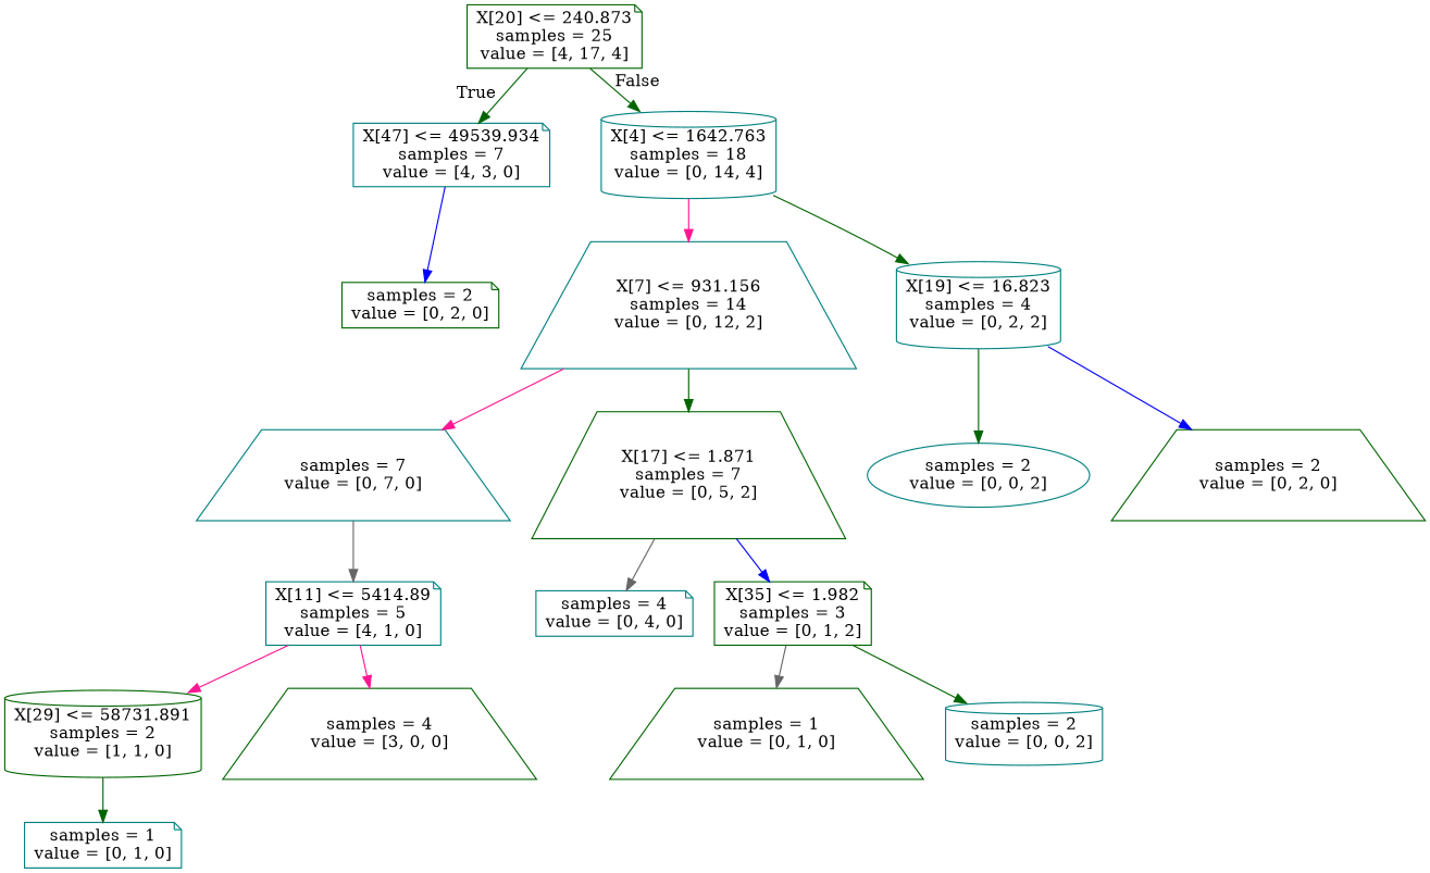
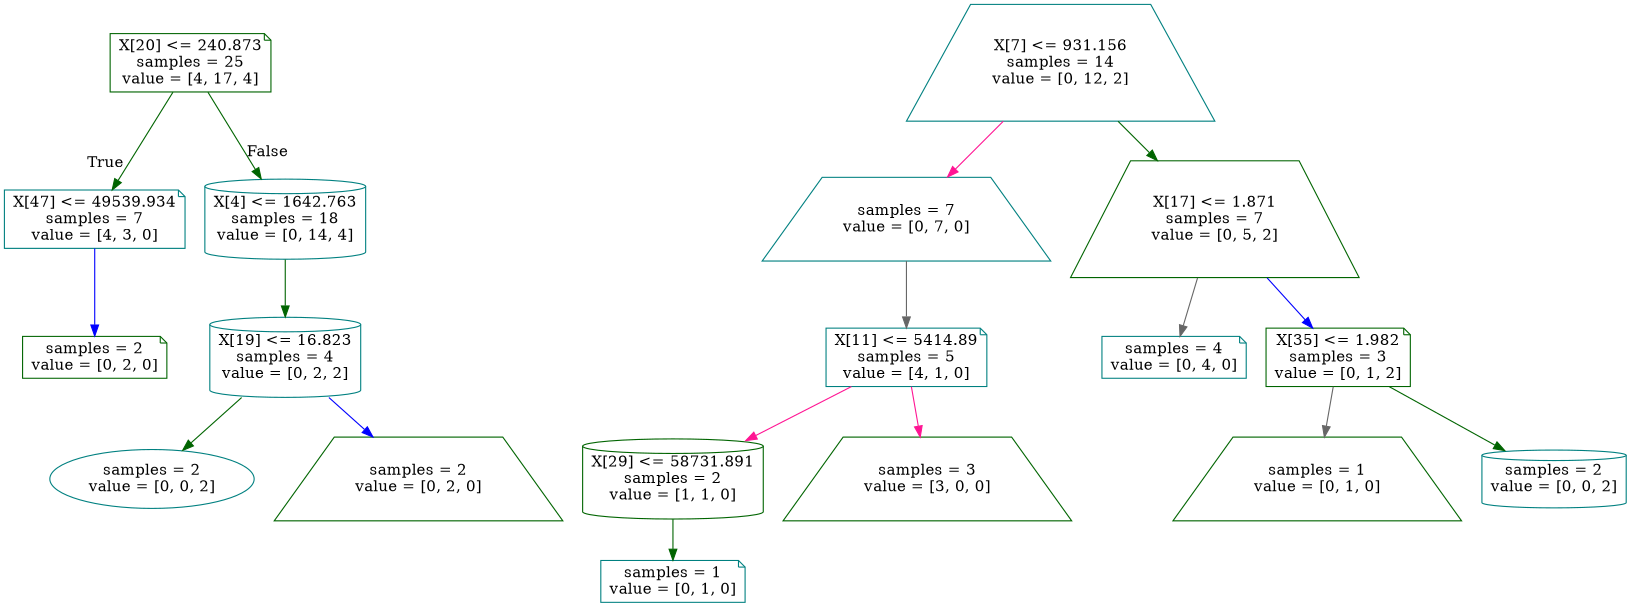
  digraph {
    node [color=teal shape=note]
    edge [color=darkgreen]
    n1 [color=darkgreen label="X[20] <= 240.873\nsamples = 25\nvalue = [4, 17, 4]"]
    n2 [label="X[47] <= 49539.934\nsamples = 7\nvalue = [4, 3, 0]"]
    n3 [label="X[4] <= 1642.763\nsamples = 18\nvalue = [0, 14, 4]" shape=cylinder]
    n4 [color=darkgreen label="samples = 2\nvalue = [0, 2, 0]"]
    n5 [label="X[7] <= 931.156\nsamples = 14\nvalue = [0, 12, 2]" shape=trapezium]
    n6 [label="X[19] <= 16.823\nsamples = 4\nvalue = [0, 2, 2]" shape=cylinder]
    n7 [label="X[11] <= 5414.89\nsamples = 5\nvalue = [4, 1, 0]"]
    n8 [color=darkgreen label="X[29] <= 58731.891\nsamples = 2\nvalue = [1, 1, 0]" shape=cylinder]
-   n9 [color=darkgreen label="samples = 4\nvalue = [3, 0, 0]" shape=trapezium]
+   n9 [color=darkgreen label="samples = 3\nvalue = [3, 0, 0]" shape=trapezium]
    n10 [label="samples = 1\nvalue = [0, 1, 0]"]
    n11 [label="samples = 7\nvalue = [0, 7, 0]" shape=trapezium]
    n12 [color=darkgreen label="X[17] <= 1.871\nsamples = 7\nvalue = [0, 5, 2]" shape=trapezium]
    n13 [label="samples = 2\nvalue = [0, 0, 2]" shape=ellipse]
    n14 [color=darkgreen label="samples = 2\nvalue = [0, 2, 0]" shape=trapezium]
    n15 [label="samples = 4\nvalue = [0, 4, 0]"]
    n16 [color=darkgreen label="X[35] <= 1.982\nsamples = 3\nvalue = [0, 1, 2]"]
    n17 [color=darkgreen label="samples = 1\nvalue = [0, 1, 0]" shape=trapezium]
    n18 [label="samples = 2\nvalue = [0, 0, 2]" shape=cylinder]
    n1 -> n2 [headlabel=True labelangle=45 labeldistance=2.5]
    n1 -> n3 [headlabel=False labelangle=-45 labeldistance=2.5]
    n2 -> n4 [color=blue]
-   n3 -> n5 [color=deeppink]
    n3 -> n6
    n5 -> n11 [color=deeppink]
    n5 -> n12
    n6 -> n13
    n6 -> n14 [color=blue]
    n7 -> n8 [color=deeppink]
    n7 -> n9 [color=deeppink]
    n8 -> n10
    n11 -> n7 [color=gray40]
    n12 -> n15 [color=gray40]
    n12 -> n16 [color=blue]
    n16 -> n17 [color=gray40]
    n16 -> n18
  }
